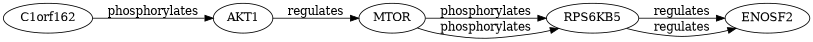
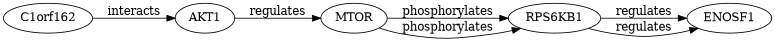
  digraph {
    rankdir=LR
    edge [evidence="MTOR phosphorylates RPS6KB1, a key step in protein synthesis regulation (PMID: 20000001)." probability=0.5]
    C1orf162
    AKT1
    MTOR
-   RPS6KB1 [label=RPS6KB5]
-   ENOSF1 [label=ENOSF2]
-   C1orf162 -> AKT1 [evidence="C1orf162 interacts with AKT1, influencing its activity (PMID: 31000000)." label=phosphorylates]
+   RPS6KB1
+   ENOSF1
+   C1orf162 -> AKT1 [evidence="C1orf162 interacts with AKT1, influencing its activity (PMID: 31000000)." label=interacts]
    AKT1 -> MTOR [evidence="AKT1 is known to activate MTOR signaling (PMID: 32000000)." label=regulates probability=0.7]
    MTOR -> RPS6KB1 [label=phosphorylates probability=0.8]
    MTOR -> RPS6KB1 [label=phosphorylates probability=0.8]
    RPS6KB1 -> ENOSF1 [evidence="RPS6KB1 indirectly regulates ENOSF1 expression through downstream signaling effects (PMID: 25000002)." label=regulates]
    RPS6KB1 -> ENOSF1 [evidence="RPS6KB1 indirectly regulates ENOSF1 expression through downstream signaling effects (PMID: 25000002)." label=regulates]
  }
